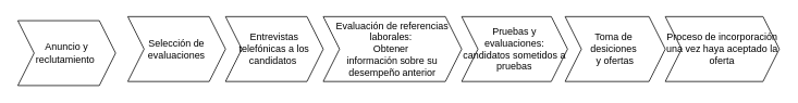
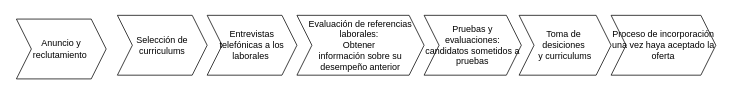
  <mxCell id="0" />
  <mxCell id="1" parent="0" />
  <mxCell id="2" value="Anuncio y reclutamiento&amp;nbsp;" style="shape=step;perimeter=stepPerimeter;whiteSpace=wrap;html=1;fixedSize=1;" vertex="1" parent="1"><mxGeometry x="20" y="25" width="120" height="80" as="geometry" /></mxCell>
  <mxCell id="3" value="Pruebas y evaluaciones: candidatos sometidos a pruebas" style="shape=step;perimeter=stepPerimeter;whiteSpace=wrap;html=1;fixedSize=1;" vertex="1" parent="1"><mxGeometry x="565" y="20" width="130" height="80" as="geometry" /></mxCell>
  <mxCell id="4" value="Evaluación de referencias laborales:&amp;nbsp;&lt;div&gt;Obtener&amp;nbsp;&lt;/div&gt;&lt;div&gt;información&amp;nbsp;&lt;span style=&quot;background-color: initial;&quot;&gt;sobre su desempeño anterior&lt;/span&gt;&lt;/div&gt;" style="shape=step;perimeter=stepPerimeter;whiteSpace=wrap;html=1;fixedSize=1;" vertex="1" parent="1"><mxGeometry x="395" y="20" width="170" height="80" as="geometry" /></mxCell>
- <mxCell id="5" value="Entrevistas telefónicas a los candidatos&amp;nbsp;" style="shape=step;perimeter=stepPerimeter;whiteSpace=wrap;html=1;fixedSize=1;" vertex="1" parent="1"><mxGeometry x="275" y="20" width="120" height="80" as="geometry" /></mxCell>
- <mxCell id="6" value="Selección de evaluaciones" style="shape=step;perimeter=stepPerimeter;whiteSpace=wrap;html=1;fixedSize=1;" vertex="1" parent="1"><mxGeometry x="155" y="20" width="120" height="80" as="geometry" /></mxCell>
+ <mxCell id="5" value="Entrevistas telefónicas a los laborales&amp;nbsp;" style="shape=step;perimeter=stepPerimeter;whiteSpace=wrap;html=1;fixedSize=1;" vertex="1" parent="1"><mxGeometry x="275" y="20" width="120" height="80" as="geometry" /></mxCell>
+ <mxCell id="6" value="Selección de curriculums" style="shape=step;perimeter=stepPerimeter;whiteSpace=wrap;html=1;fixedSize=1;" vertex="1" parent="1"><mxGeometry x="155" y="20" width="120" height="80" as="geometry" /></mxCell>
  <mxCell id="7" value="Proceso de incorporación una vez haya aceptado la oferta" style="shape=step;perimeter=stepPerimeter;whiteSpace=wrap;html=1;fixedSize=1;" vertex="1" parent="1"><mxGeometry x="815" y="20" width="140" height="80" as="geometry" /></mxCell>
- <mxCell id="8" value="Toma de&amp;nbsp;&lt;div&gt;&lt;span style=&quot;background-color: initial;&quot;&gt;desiciones&amp;nbsp;&lt;/span&gt;&lt;/div&gt;&lt;div&gt;&lt;span style=&quot;background-color: initial;&quot;&gt;y ofertas&lt;/span&gt;&lt;br&gt;&lt;/div&gt;" style="shape=step;perimeter=stepPerimeter;whiteSpace=wrap;html=1;fixedSize=1;" vertex="1" parent="1"><mxGeometry x="692" y="20" width="123" height="80" as="geometry" /></mxCell>
+ <mxCell id="8" value="Toma de&amp;nbsp;&lt;div&gt;&lt;span style=&quot;background-color: initial;&quot;&gt;desiciones&amp;nbsp;&lt;/span&gt;&lt;/div&gt;&lt;div&gt;&lt;span style=&quot;background-color: initial;&quot;&gt;y curriculums&lt;/span&gt;&lt;br&gt;&lt;/div&gt;" style="shape=step;perimeter=stepPerimeter;whiteSpace=wrap;html=1;fixedSize=1;" vertex="1" parent="1"><mxGeometry x="692" y="20" width="123" height="80" as="geometry" /></mxCell>
